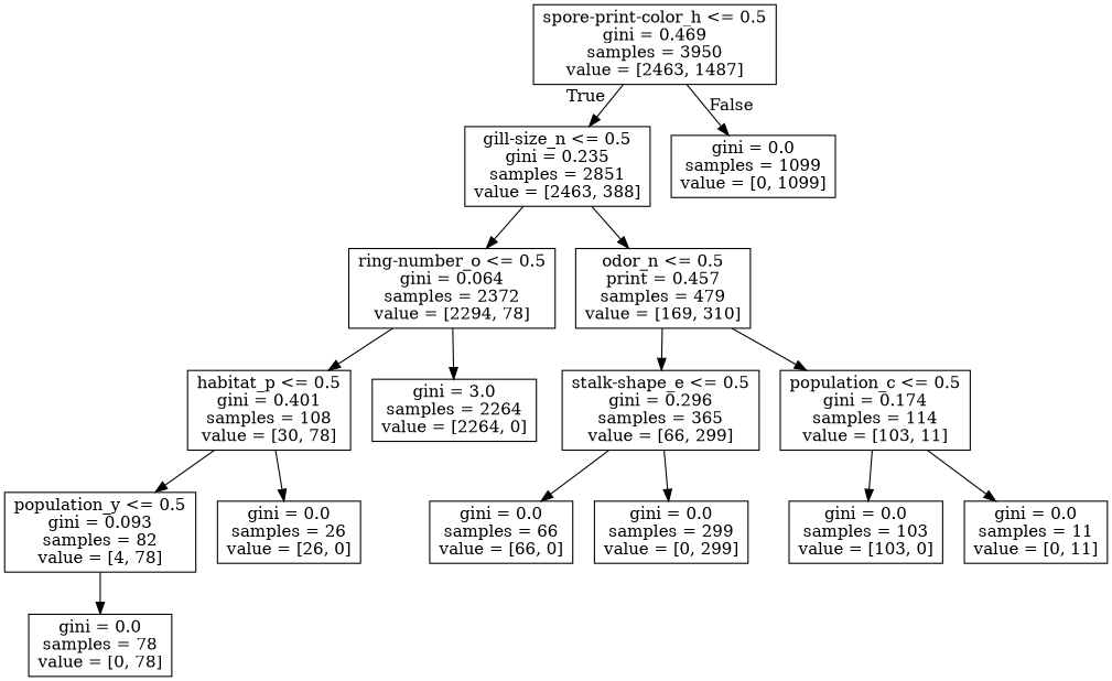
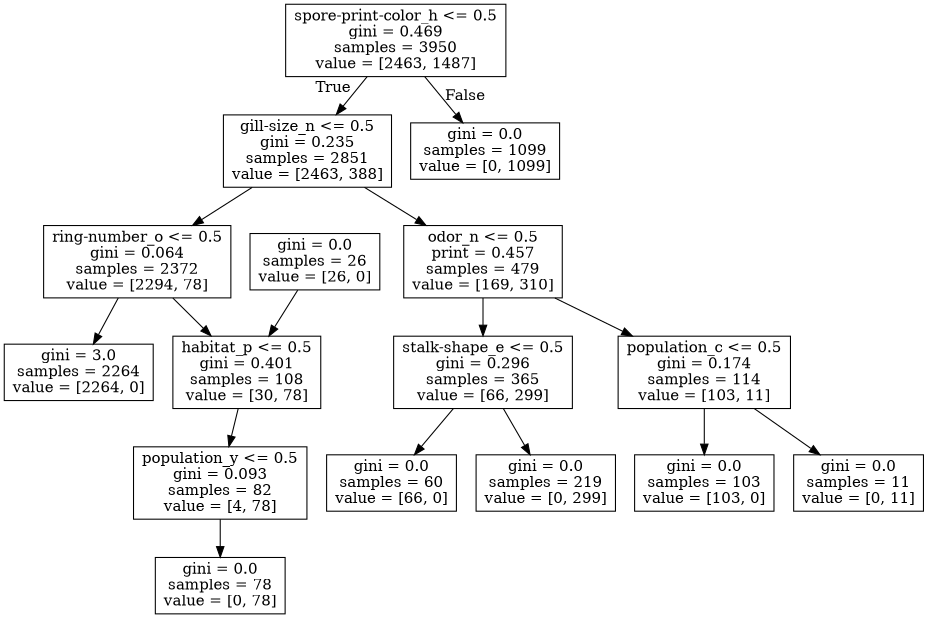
  digraph {
    node [shape=box]
    n1 [label="spore-print-color_h <= 0.5\ngini = 0.469\nsamples = 3950\nvalue = [2463, 1487]"]
    n2 [label="gill-size_n <= 0.5\ngini = 0.235\nsamples = 2851\nvalue = [2463, 388]"]
    n3 [label="gini = 0.0\nsamples = 1099\nvalue = [0, 1099]"]
    n4 [label="ring-number_o <= 0.5\ngini = 0.064\nsamples = 2372\nvalue = [2294, 78]"]
    n5 [label="odor_n <= 0.5\nprint = 0.457\nsamples = 479\nvalue = [169, 310]"]
    n6 [label="habitat_p <= 0.5\ngini = 0.401\nsamples = 108\nvalue = [30, 78]"]
    n7 [label="gini = 3.0\nsamples = 2264\nvalue = [2264, 0]"]
    n8 [label="stalk-shape_e <= 0.5\ngini = 0.296\nsamples = 365\nvalue = [66, 299]"]
    n9 [label="population_c <= 0.5\ngini = 0.174\nsamples = 114\nvalue = [103, 11]"]
    n10 [label="population_y <= 0.5\ngini = 0.093\nsamples = 82\nvalue = [4, 78]"]
    n11 [label="gini = 0.0\nsamples = 26\nvalue = [26, 0]"]
    n12 [label="gini = 0.0\nsamples = 78\nvalue = [0, 78]"]
-   n13 [label="gini = 0.0\nsamples = 66\nvalue = [66, 0]"]
-   n14 [label="gini = 0.0\nsamples = 299\nvalue = [0, 299]"]
+   n13 [label="gini = 0.0\nsamples = 60\nvalue = [66, 0]"]
+   n14 [label="gini = 0.0\nsamples = 219\nvalue = [0, 299]"]
    n15 [label="gini = 0.0\nsamples = 103\nvalue = [103, 0]"]
    n16 [label="gini = 0.0\nsamples = 11\nvalue = [0, 11]"]
    n1 -> n2 [headlabel=True labelangle=45 labeldistance=2.5]
    n1 -> n3 [headlabel=False labelangle=-45 labeldistance=2.5]
    n2 -> n4
    n2 -> n5
    n4 -> n6
    n4 -> n7
    n5 -> n8
    n5 -> n9
    n6 -> n10
-   n6 -> n11
+   n11 -> n6
    n8 -> n13
    n8 -> n14
    n9 -> n15
    n9 -> n16
    n10 -> n12
  }
